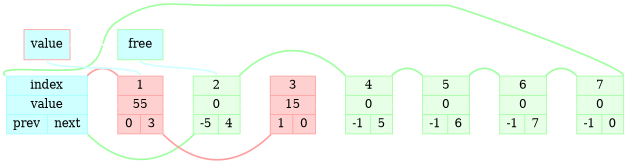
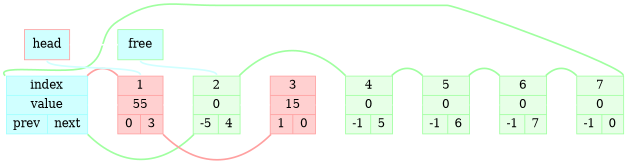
  digraph {
    rankdir=LR
    splines=true
    node [color="#A0FFA0" fillcolor="#E7FFE7" shape=record style=filled]
    edge [arrowhead=none color="#FFFFFF" style=bold]
    n1 [color="#A0FFFF" fillcolor="#D0FFFF" label=" index | value |{ prev | next } "]
    n2 [color="#FFA0A0" fillcolor="#FFD0D0" label=" 1 | 55 | { 0 | 3 } "]
    n3 [label=" 2 | 0 | { -5 | 4 } "]
    n4 [color="#FFA0A0" fillcolor="#FFD0D0" label=" 3 | 15 | { 1 | 0 } "]
    n5 [label=" 4 | 0 | { -1 | 5 } "]
    n6 [label=" 5 | 0 | { -1 | 6 } "]
    n7 [label=" 6 | 0 | { -1 | 7 } "]
    n8 [label=" 7 | 0 | { -1 | 0 } "]
-   n9 [color="#FFA0A0" fillcolor="#D0FFFF" label=value]
+   n9 [color="#FFA0A0" fillcolor="#D0FFFF" label=head]
    n10 [fillcolor="#D0FFFF" label=free]
    n1 -> n2 [weight=1000 style=""]
    n1 -> n2 [color="#FFA0A0" headport=nw tailport=ne]
    n1 -> n3 [color="#A0FFA0" headport=sw tailport=se]
    n2 -> n3 [weight=1000 style=""]
    n2 -> n4 [color="#FFA0A0" headport=sw tailport=se]
    n3 -> n4 [weight=1000 style=""]
    n3 -> n5 [color="#A0FFA0" headport=nw tailport=ne]
    n4 -> n5 [weight=1000 style=""]
    n5 -> n6 [weight=1000 style=""]
    n5 -> n6 [color="#A0FFA0" headport=nw tailport=ne]
    n6 -> n7 [weight=1000 style=""]
    n6 -> n7 [color="#A0FFA0" headport=nw tailport=ne]
    n7 -> n8 [weight=1000 style=""]
    n7 -> n8 [color="#A0FFA0" headport=nw tailport=ne]
    n8 -> n1 [color="#A0FFA0" headport=nw tailport=ne]
    n9 -> n2 [color="#D0FFFF" headport=n tailport=s weight=300]
    n9 -> n10 [weight=1000]
    n10 -> n3 [color="#D0FFFF" headport=n tailport=s weight=300]
  }
